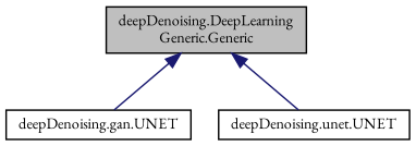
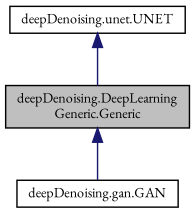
  digraph {
    fontname="EB Garamond"
    node [color=black fillcolor=white fontname="EB Garamond" fontsize=10 shape=record style=filled]
    edge [color=midnightblue dir=back fontname="EB Garamond" fontsize=10 labelfontname=Helvetica labelfontsize=10 style=solid]
    n1 [fillcolor=grey75 fontcolor=black height=0.2 label="deepDenoising.DeepLearning\lGeneric.Generic" width=0.4]
-   n2 [height=0.2 label="deepDenoising.gan.UNET" width=0.4]
+   n2 [height=0.2 label="deepDenoising.gan.GAN" width=0.4]
    n3 [height=0.2 label="deepDenoising.unet.UNET" width=0.4]
    n1 -> n2
-   n1 -> n3
+   n3 -> n1
  }
